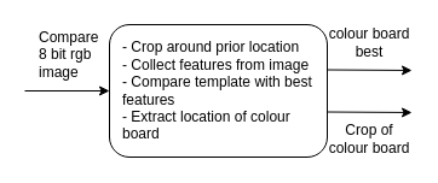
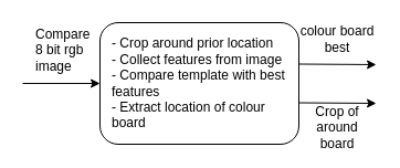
  <mxCell id="0" />
  <mxCell id="1" parent="0" />
- <mxCell id="2" value="Crop of colour board" style="text;html=1;align=center;verticalAlign=middle;whiteSpace=wrap;rounded=0;" parent="1" vertex="1"><mxGeometry x="270" y="100" width="70" height="30" as="geometry" /></mxCell>
+ <mxCell id="2" value="Crop of around board" style="text;html=1;align=center;verticalAlign=middle;whiteSpace=wrap;rounded=0;" parent="1" vertex="1"><mxGeometry x="270" y="100" width="70" height="30" as="geometry" /></mxCell>
  <mxCell id="3" value="" style="rounded=1;whiteSpace=wrap;html=1;" parent="1" vertex="1"><mxGeometry x="90" y="20" width="180" height="110" as="geometry" /></mxCell>
  <mxCell id="4" value="&lt;div style=&quot;text-align: left;&quot;&gt;&lt;span style=&quot;&quot;&gt;- Crop around prior location&lt;/span&gt;&lt;span style=&quot;&quot;&gt;&lt;/span&gt;&lt;/div&gt;&lt;span style=&quot;&quot;&gt;&lt;div style=&quot;text-align: left;&quot;&gt;&lt;span style=&quot;background-color: initial;&quot;&gt;- Collect features from image&lt;/span&gt;&lt;/div&gt;&lt;/span&gt;&lt;div style=&quot;text-align: left;&quot;&gt;&lt;span style=&quot;&quot;&gt;- Compare template with best features&lt;/span&gt;&lt;span style=&quot;&quot;&gt;&lt;/span&gt;&lt;/div&gt;&lt;div style=&quot;text-align: left;&quot;&gt;&lt;span style=&quot;&quot;&gt;- Extract location of colour board&lt;/span&gt;&lt;span style=&quot;text-align: left;&quot;&gt;&lt;/span&gt;&lt;/div&gt;" style="text;html=1;align=center;verticalAlign=middle;whiteSpace=wrap;rounded=0;" parent="1" vertex="1"><mxGeometry x="100" y="40" width="170" height="70" as="geometry" /></mxCell>
  <mxCell id="5" value="Compare 8 bit rgb&lt;div&gt;image&lt;/div&gt;" style="text;html=1;align=left;verticalAlign=middle;whiteSpace=wrap;rounded=0;" parent="1" vertex="1"><mxGeometry x="30" y="30" width="60" height="30" as="geometry" /></mxCell>
  <mxCell id="6" value="" style="endArrow=classic;html=1;rounded=0;entryX=0;entryY=0.5;entryDx=0;entryDy=0;" parent="1" target="3" edge="1"><mxGeometry width="50" height="50" relative="1" as="geometry"><mxPoint x="20" y="75" as="sourcePoint" /><mxPoint x="100" as="targetPoint" y="-20" /></mxGeometry></mxCell>
  <mxCell id="7" value="" style="endArrow=classic;html=1;rounded=0;exitX=1;exitY=0.75;exitDx=0;exitDy=0;" parent="1" source="4" edge="1"><mxGeometry width="50" height="50" relative="1" as="geometry"><mxPoint x="290" y="130" as="sourcePoint" /><mxPoint x="340" y="93" as="targetPoint" /></mxGeometry></mxCell>
  <mxCell id="8" value="" style="endArrow=classic;html=1;rounded=0;exitX=1;exitY=0.25;exitDx=0;exitDy=0;" parent="1" source="4" edge="1"><mxGeometry width="50" height="50" relative="1" as="geometry"><mxPoint x="240" y="30" as="sourcePoint" /><mxPoint x="340" y="58" as="targetPoint" /></mxGeometry></mxCell>
  <mxCell id="9" value="colour board best" style="text;html=1;align=center;verticalAlign=middle;whiteSpace=wrap;rounded=0;" parent="1" vertex="1"><mxGeometry x="270" y="20" width="70" height="30" as="geometry" /></mxCell>
